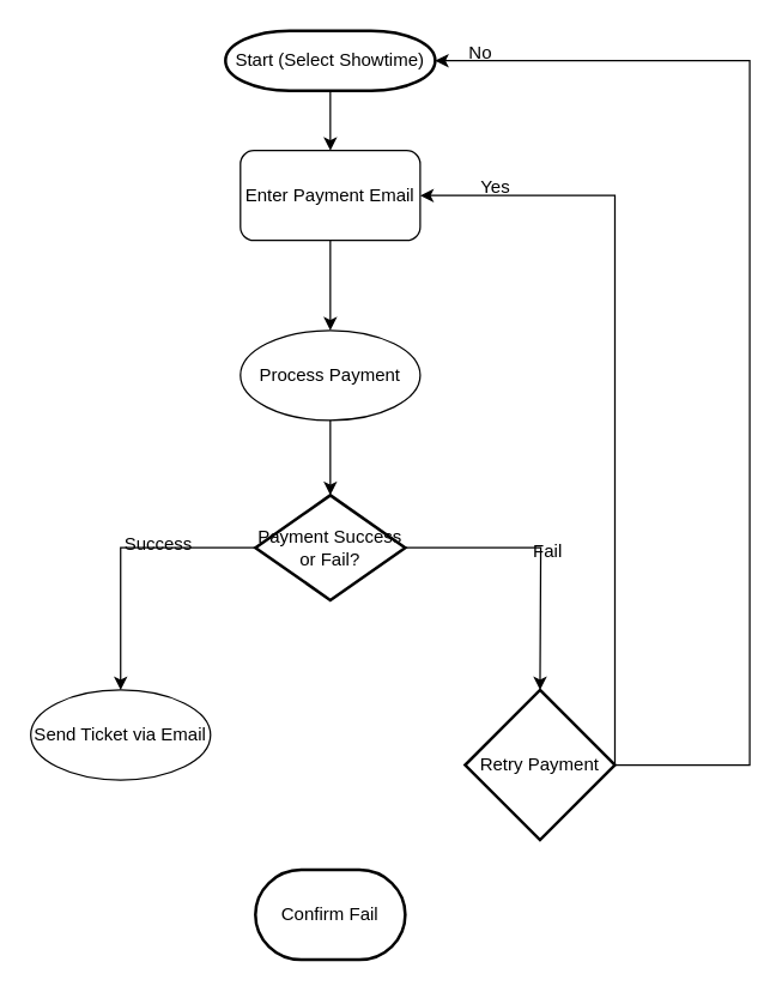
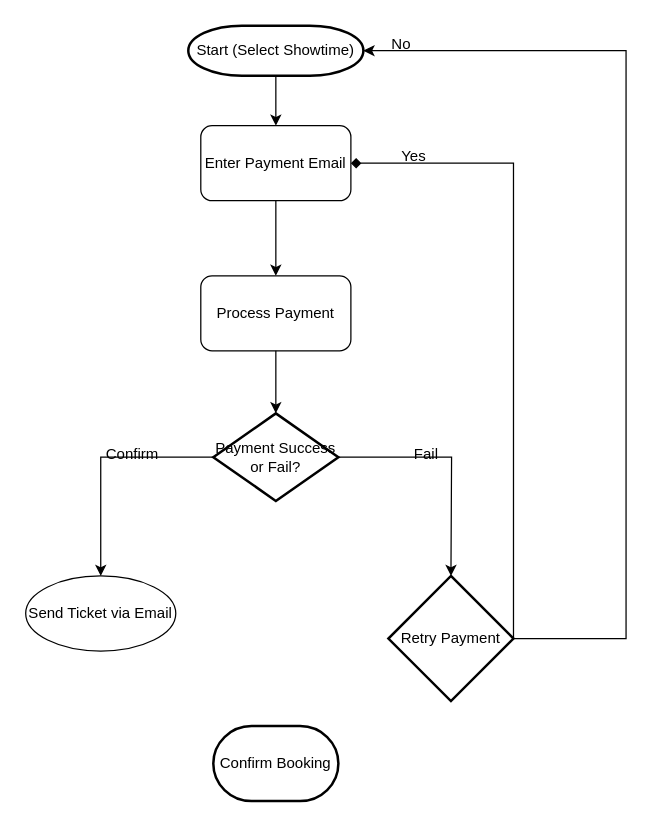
  <mxCell id="0" />
  <mxCell id="1" parent="0" />
  <mxCell id="2" style="edgeStyle=orthogonalEdgeStyle;rounded=0;orthogonalLoop=1;jettySize=auto;html=1;exitX=0.5;exitY=1;exitDx=0;exitDy=0;exitPerimeter=0;entryX=0.5;entryY=0;entryDx=0;entryDy=0;" edge="1" parent="1" source="3" target="6"><mxGeometry relative="1" as="geometry" /></mxCell>
  <mxCell id="3" value="Start (Select Showtime)" style="strokeWidth=2;html=1;shape=mxgraph.flowchart.terminator;whiteSpace=wrap;" parent="1" vertex="1"><mxGeometry x="150" y="20" width="140" height="40" as="geometry" /></mxCell>
- <mxCell id="4" value="Process Payment" style="ellipse;whiteSpace=wrap;html=1;" vertex="1" parent="1"><mxGeometry x="160" y="220" width="120" height="60" as="geometry" /></mxCell>
+ <mxCell id="4" value="Process Payment" style="rounded=1;whiteSpace=wrap;html=1;" vertex="1" parent="1"><mxGeometry x="160" y="220" width="120" height="60" as="geometry" /></mxCell>
  <mxCell id="5" style="edgeStyle=orthogonalEdgeStyle;rounded=0;orthogonalLoop=1;jettySize=auto;html=1;exitX=0.5;exitY=1;exitDx=0;exitDy=0;entryX=0.5;entryY=0;entryDx=0;entryDy=0;" edge="1" parent="1" source="6" target="4"><mxGeometry relative="1" as="geometry" /></mxCell>
  <mxCell id="6" value="Enter Payment Email" style="rounded=1;whiteSpace=wrap;html=1;" vertex="1" parent="1"><mxGeometry x="160" y="100" width="120" height="60" as="geometry" /></mxCell>
  <mxCell id="7" value="Send Ticket via Email" style="ellipse;whiteSpace=wrap;html=1;" vertex="1" parent="1"><mxGeometry x="20" y="460" width="120" height="60" as="geometry" /></mxCell>
  <mxCell id="8" style="edgeStyle=orthogonalEdgeStyle;rounded=0;orthogonalLoop=1;jettySize=auto;html=1;entryX=0.5;entryY=0;entryDx=0;entryDy=0;" edge="1" parent="1" source="10" target="7"><mxGeometry relative="1" as="geometry" /></mxCell>
  <mxCell id="9" style="edgeStyle=orthogonalEdgeStyle;rounded=0;orthogonalLoop=1;jettySize=auto;html=1;exitX=1;exitY=0.5;exitDx=0;exitDy=0;exitPerimeter=0;entryX=0.5;entryY=0;entryDx=0;entryDy=0;" edge="1" parent="1" source="10"><mxGeometry relative="1" as="geometry"><mxPoint x="360" y="460" as="targetPoint" /></mxGeometry></mxCell>
  <mxCell id="10" value="Payment Success or Fail?" style="strokeWidth=2;html=1;shape=mxgraph.flowchart.decision;whiteSpace=wrap;" vertex="1" parent="1"><mxGeometry x="170" y="330" width="100" height="70" as="geometry" /></mxCell>
- <mxCell id="11" value="&lt;span style=&quot;text-wrap: wrap;&quot;&gt;Success&lt;/span&gt;" style="text;html=1;align=center;verticalAlign=middle;resizable=0;points=[];autosize=1;strokeColor=none;fillColor=none;" vertex="1" parent="1"><mxGeometry x="70" y="348" width="70" height="30" as="geometry" /></mxCell>
- <mxCell id="12" value="&lt;span style=&quot;text-wrap: wrap;&quot;&gt;Fail&lt;/span&gt;" style="text;html=1;align=center;verticalAlign=middle;resizable=0;points=[];autosize=1;strokeColor=none;fillColor=none;" vertex="1" parent="1"><mxGeometry x="345" y="353" width="40" height="30" as="geometry" /></mxCell>
- <mxCell id="13" value="Confirm Fail" style="strokeWidth=2;html=1;shape=mxgraph.flowchart.terminator;whiteSpace=wrap;" vertex="1" parent="1"><mxGeometry x="170" y="580" width="100" height="60" as="geometry" /></mxCell>
+ <mxCell id="11" value="&lt;span style=&quot;text-wrap: wrap;&quot;&gt;Confirm&lt;/span&gt;" style="text;html=1;align=center;verticalAlign=middle;resizable=0;points=[];autosize=1;strokeColor=none;fillColor=none;" vertex="1" parent="1"><mxGeometry x="70" y="348" width="70" height="30" as="geometry" /></mxCell>
+ <mxCell id="12" value="&lt;span style=&quot;text-wrap: wrap;&quot;&gt;Fail&lt;/span&gt;" style="text;html=1;align=center;verticalAlign=middle;resizable=0;points=[];autosize=1;strokeColor=none;fillColor=none;" vertex="1" parent="1"><mxGeometry x="320" y="348" width="40" height="30" as="geometry" /></mxCell>
+ <mxCell id="13" value="Confirm Booking" style="strokeWidth=2;html=1;shape=mxgraph.flowchart.terminator;whiteSpace=wrap;" vertex="1" parent="1"><mxGeometry x="170" y="580" width="100" height="60" as="geometry" /></mxCell>
  <mxCell id="14" style="edgeStyle=orthogonalEdgeStyle;rounded=0;orthogonalLoop=1;jettySize=auto;html=1;exitX=0.5;exitY=1;exitDx=0;exitDy=0;entryX=0.5;entryY=0;entryDx=0;entryDy=0;entryPerimeter=0;" edge="1" parent="1" source="4" target="10"><mxGeometry relative="1" as="geometry" /></mxCell>
  <mxCell id="15" value="Retry Payment" style="strokeWidth=2;html=1;shape=mxgraph.flowchart.decision;whiteSpace=wrap;" vertex="1" parent="1"><mxGeometry x="310" y="460" width="100" height="100" as="geometry" /></mxCell>
- <mxCell id="16" value="" style="endArrow=classic;html=1;rounded=0;exitX=1;exitY=0.5;exitDx=0;exitDy=0;exitPerimeter=0;entryX=1;entryY=0.5;entryDx=0;entryDy=0;" edge="1" parent="1" source="15" target="6"><mxGeometry width="50" height="50" relative="1" as="geometry"><mxPoint x="450" y="490" as="sourcePoint" /><mxPoint x="410" y="100" as="targetPoint" /><Array as="points"><mxPoint x="410" y="130" /></Array></mxGeometry></mxCell>
+ <mxCell id="16" value="" style="endArrow=diamond;html=1;rounded=0;exitX=1;exitY=0.5;exitDx=0;exitDy=0;exitPerimeter=0;entryX=1;entryY=0.5;entryDx=0;entryDy=0;" edge="1" parent="1" source="15" target="6"><mxGeometry width="50" height="50" relative="1" as="geometry"><mxPoint x="450" y="490" as="sourcePoint" /><mxPoint x="410" y="100" as="targetPoint" /><Array as="points"><mxPoint x="410" y="130" /></Array></mxGeometry></mxCell>
  <mxCell id="17" value="Yes" style="text;html=1;align=center;verticalAlign=middle;resizable=0;points=[];autosize=1;strokeColor=none;fillColor=none;" vertex="1" parent="1"><mxGeometry x="310" y="110" width="40" height="30" as="geometry" /></mxCell>
  <mxCell id="18" value="" style="endArrow=classic;html=1;rounded=0;exitX=1;exitY=0.5;exitDx=0;exitDy=0;exitPerimeter=0;entryX=1;entryY=0.5;entryDx=0;entryDy=0;entryPerimeter=0;" edge="1" parent="1" source="15" target="3"><mxGeometry width="50" height="50" relative="1" as="geometry"><mxPoint x="500" y="490" as="sourcePoint" /><mxPoint x="500" y="30" as="targetPoint" /><Array as="points"><mxPoint x="500" y="510" /><mxPoint x="500" y="40" /></Array></mxGeometry></mxCell>
  <mxCell id="19" value="No" style="text;html=1;align=center;verticalAlign=middle;resizable=0;points=[];autosize=1;strokeColor=none;fillColor=none;" vertex="1" parent="1"><mxGeometry x="300" y="20" width="40" height="30" as="geometry" /></mxCell>
